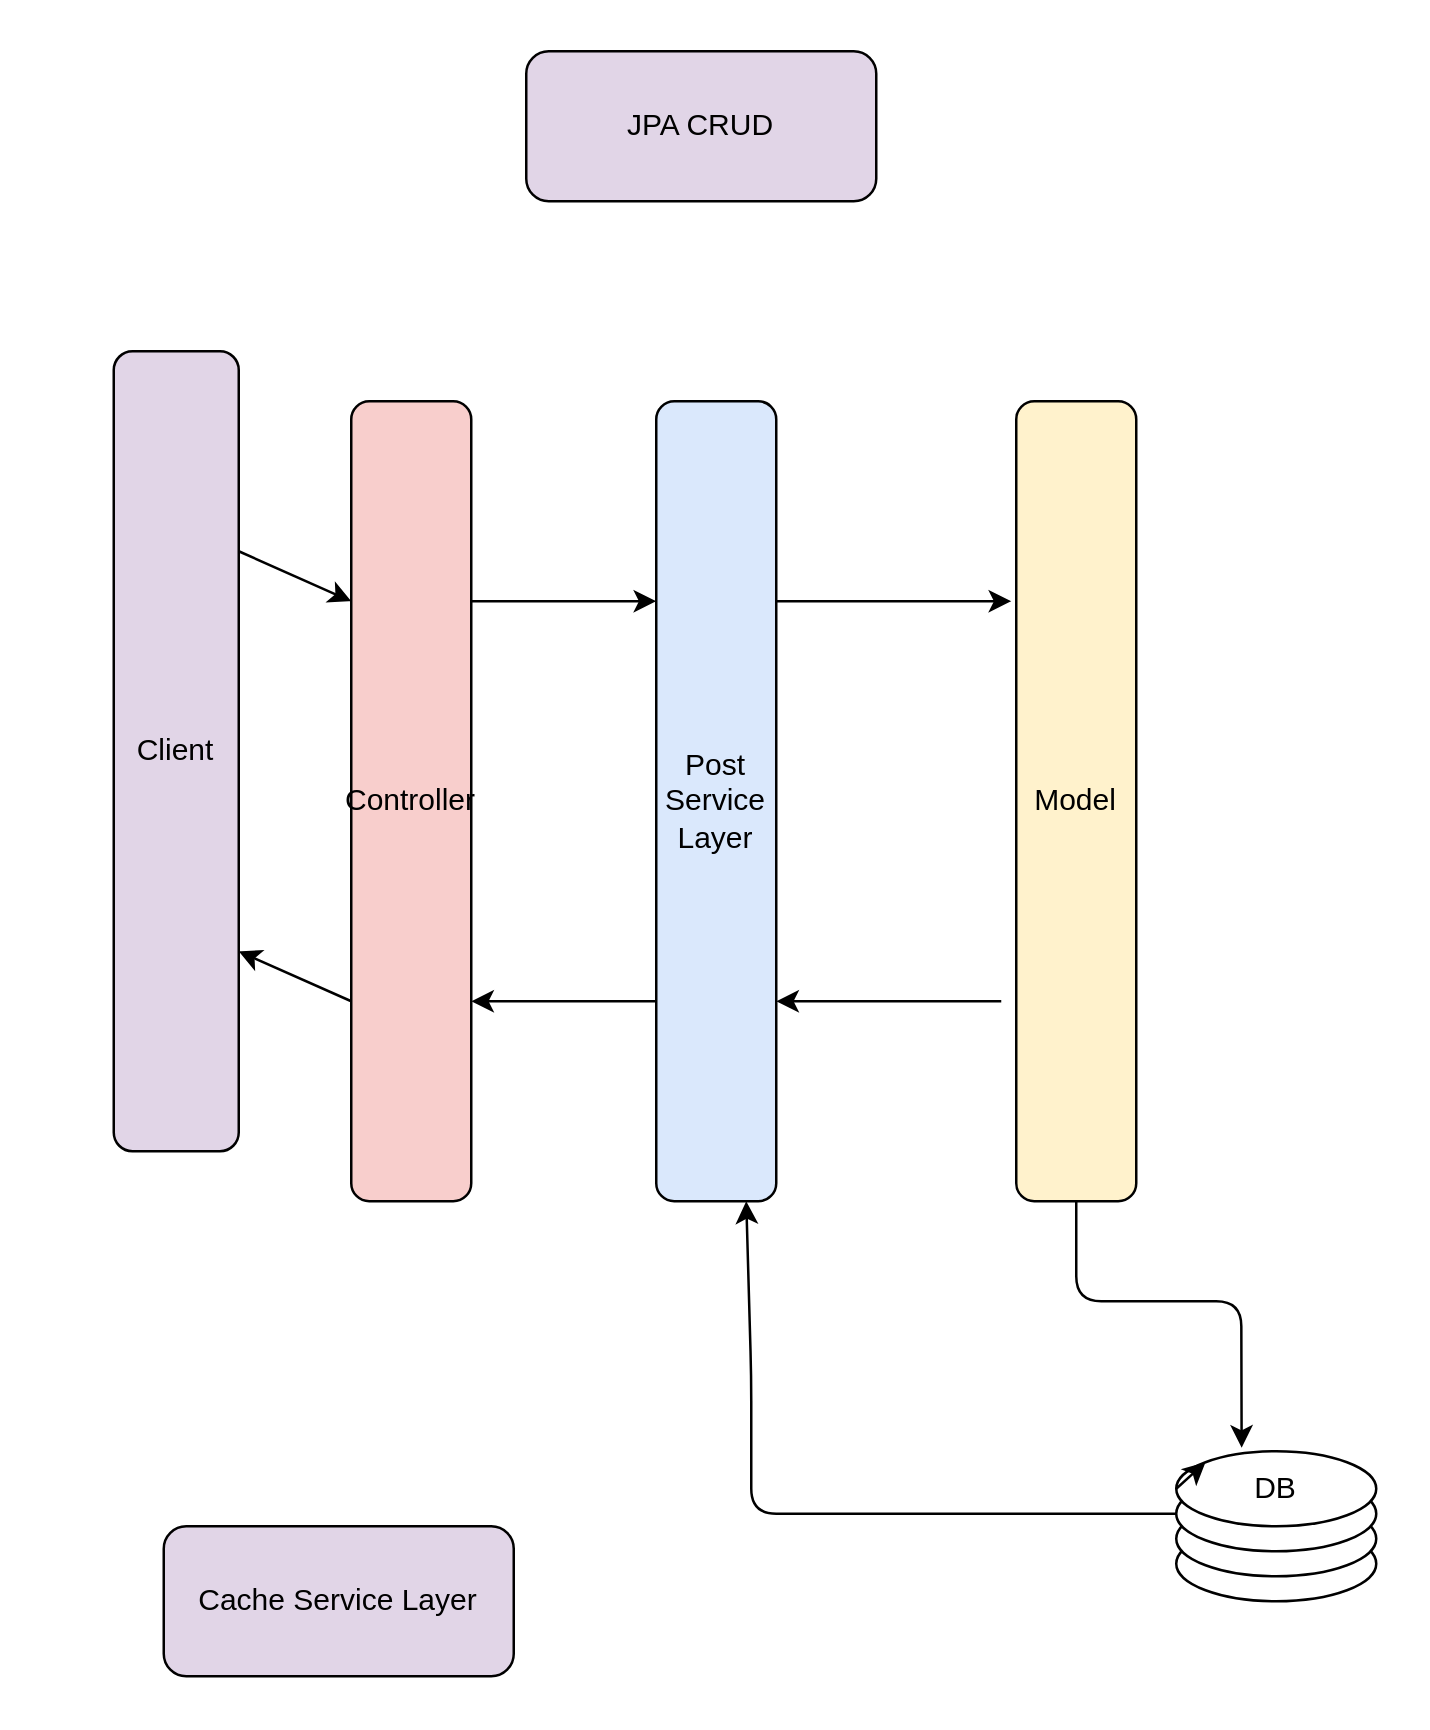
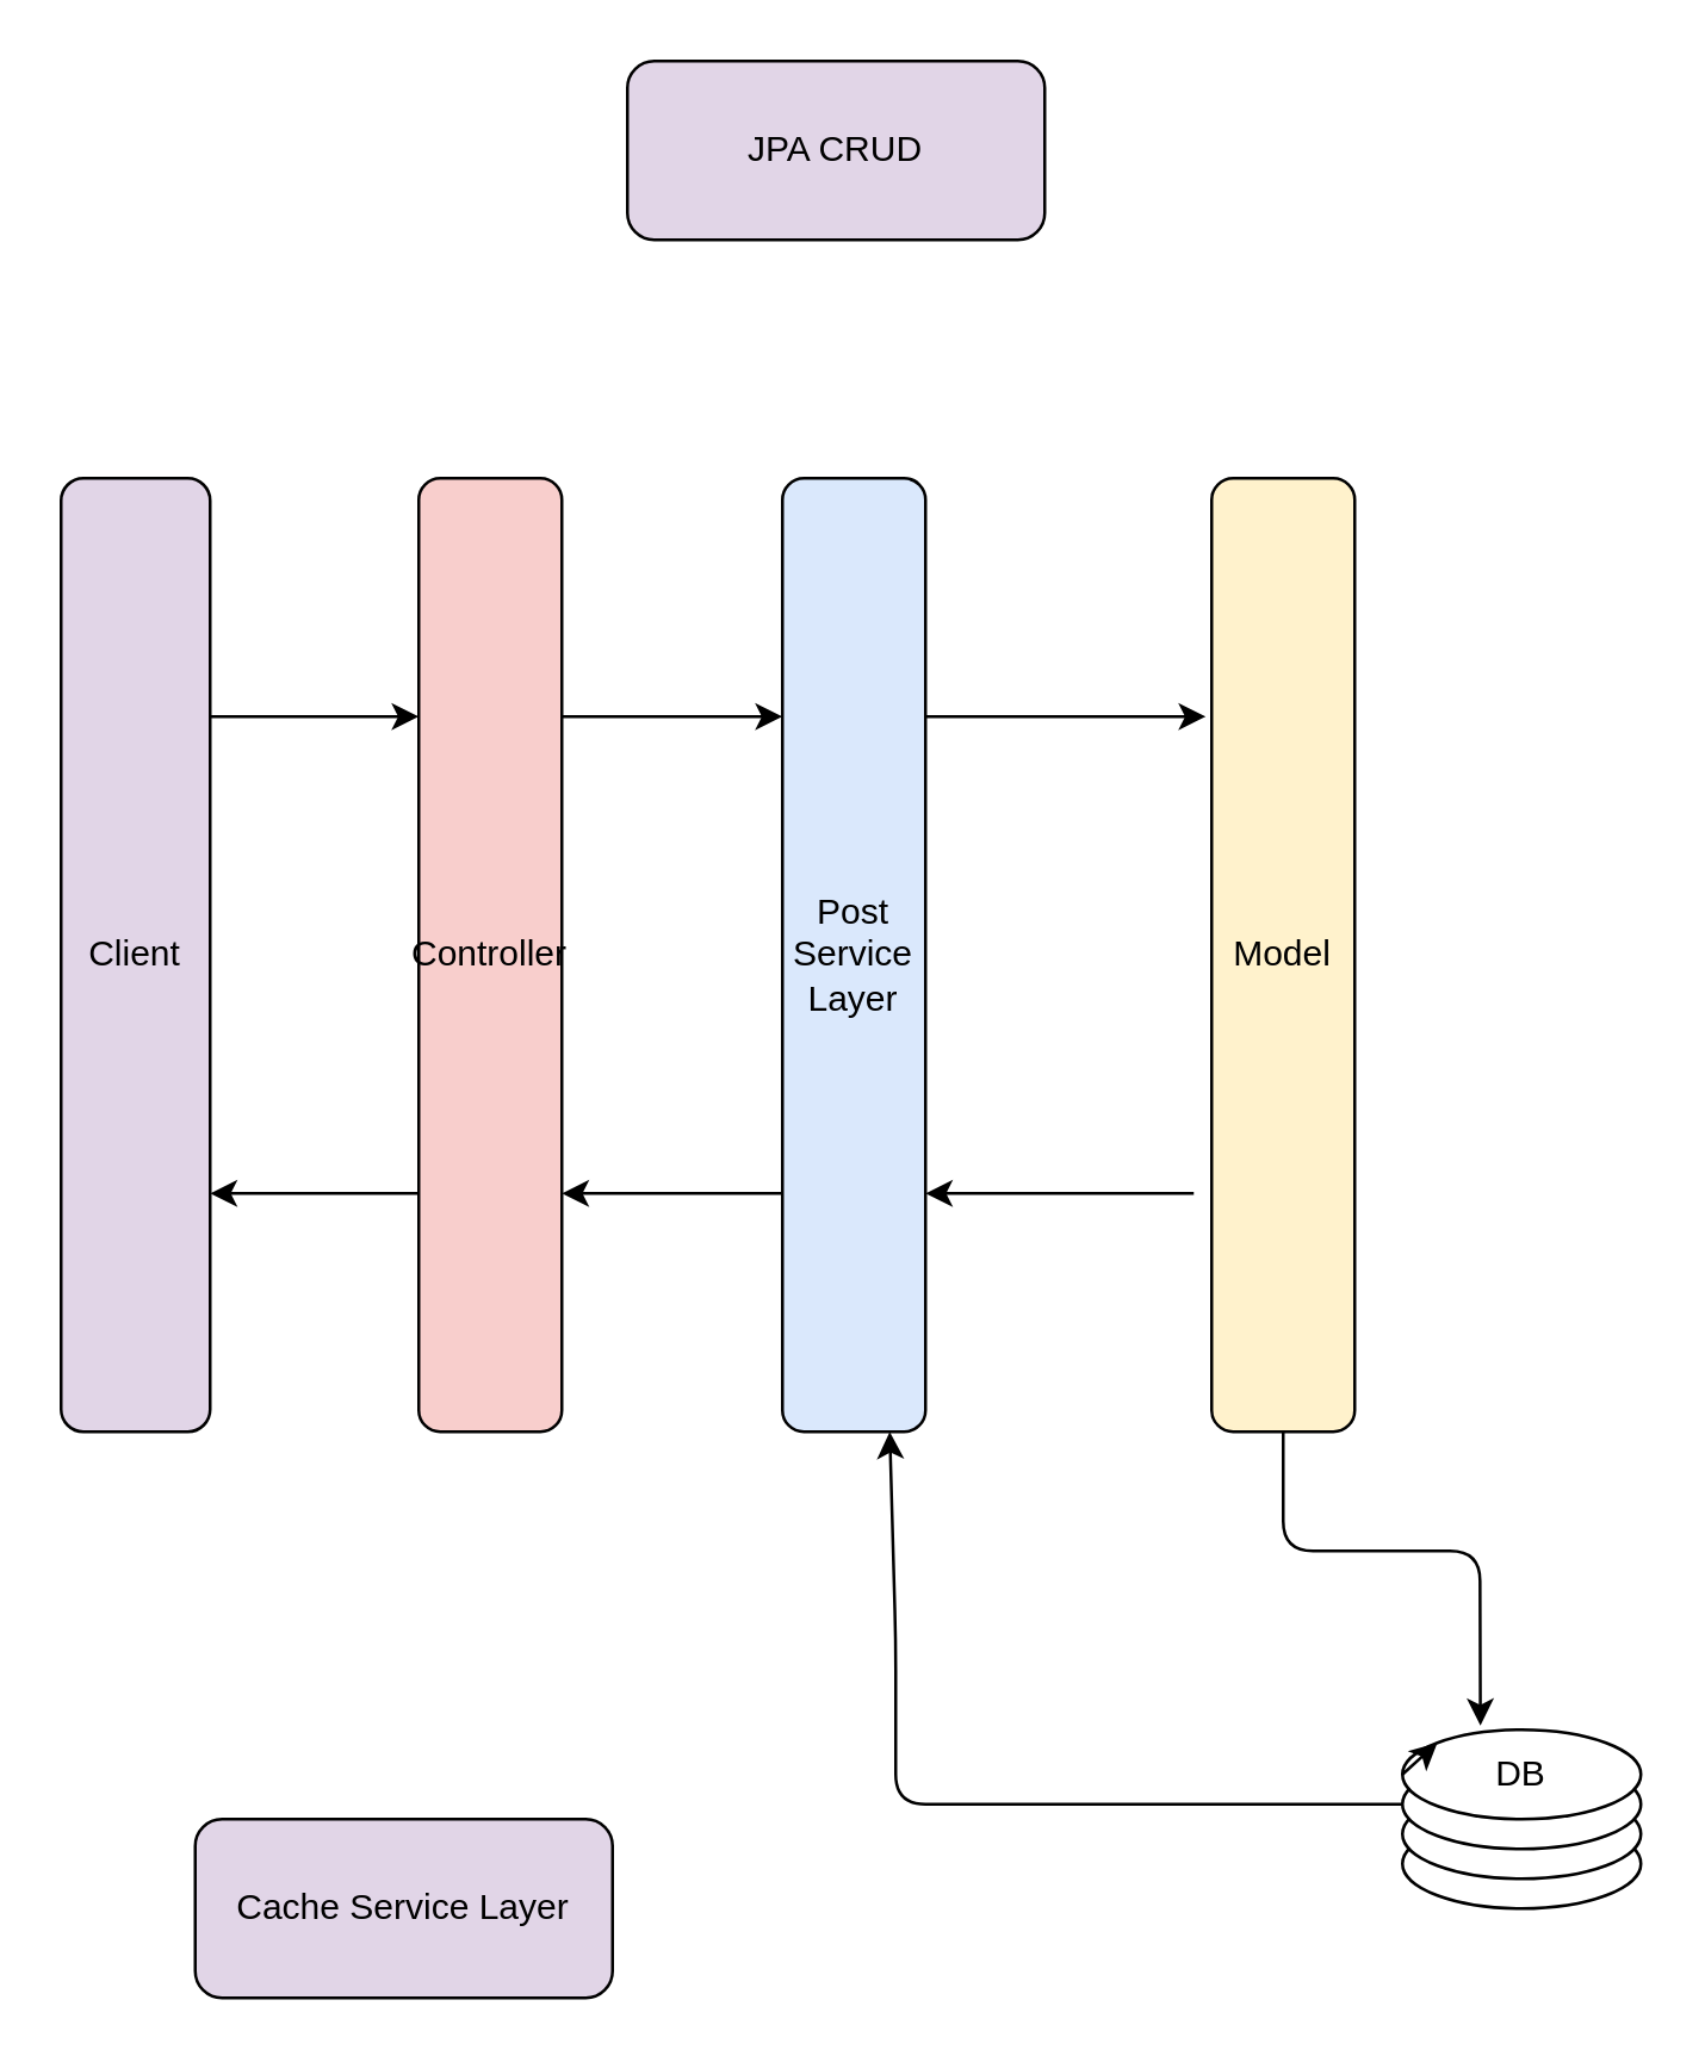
  <mxCell id="0" />
  <mxCell id="1" parent="0" />
  <mxCell id="2" style="edgeStyle=none;html=1;exitX=0;exitY=0.75;exitDx=0;exitDy=0;entryX=1;entryY=0.75;entryDx=0;entryDy=0;" edge="1" parent="1" source="3" target="7"><mxGeometry relative="1" as="geometry" /></mxCell>
  <mxCell id="3" value="Post Service Layer" style="rounded=1;whiteSpace=wrap;html=1;fillColor=#dae8fc;" parent="1" vertex="1"><mxGeometry x="262" width="48" height="320" as="geometry" y="160" /></mxCell>
  <mxCell id="4" style="edgeStyle=none;html=1;exitX=0.5;exitY=1;exitDx=0;exitDy=0;entryX=0.327;entryY=-0.047;entryDx=0;entryDy=0;entryPerimeter=0;" edge="1" parent="1" source="5" target="15"><mxGeometry relative="1" as="geometry"><Array as="points"><mxPoint x="430" y="520" /><mxPoint x="496" y="520" /></Array></mxGeometry></mxCell>
  <mxCell id="5" value="Model" style="rounded=1;whiteSpace=wrap;html=1;fillColor=#fff2cc;" parent="1" vertex="1"><mxGeometry x="406" width="48" height="320" as="geometry" y="160" /></mxCell>
  <mxCell id="6" style="edgeStyle=none;html=1;exitX=0;exitY=0.75;exitDx=0;exitDy=0;entryX=1;entryY=0.75;entryDx=0;entryDy=0;" edge="1" parent="1" source="7" target="10"><mxGeometry relative="1" as="geometry" /></mxCell>
  <mxCell id="7" value="Controller" style="rounded=1;whiteSpace=wrap;html=1;fillColor=#f8cecc;" parent="1" vertex="1"><mxGeometry x="140" width="48" height="320" as="geometry" y="160" /></mxCell>
  <mxCell id="8" value="JPA CRUD" style="rounded=1;whiteSpace=wrap;html=1;fillColor=#e1d5e7;" parent="1" vertex="1"><mxGeometry x="210" y="20" width="140" height="60" as="geometry" /></mxCell>
  <mxCell id="9" style="edgeStyle=none;html=1;exitX=1;exitY=0.25;exitDx=0;exitDy=0;entryX=0;entryY=0.25;entryDx=0;entryDy=0;" edge="1" parent="1" source="10" target="7"><mxGeometry relative="1" as="geometry"><mxPoint x="120" y="239" as="targetPoint" /></mxGeometry></mxCell>
- <mxCell id="10" value="Client" style="rounded=1;whiteSpace=wrap;html=1;fillColor=#e1d5e7;" vertex="1" parent="1"><mxGeometry x="45" y="140" width="50" height="320" as="geometry" /></mxCell>
+ <mxCell id="10" value="Client" style="rounded=1;whiteSpace=wrap;html=1;fillColor=#e1d5e7;" vertex="1" parent="1"><mxGeometry x="20" width="50" height="320" as="geometry" y="160" /></mxCell>
  <mxCell id="11" value="" style="ellipse;whiteSpace=wrap;html=1;" vertex="1" parent="1"><mxGeometry x="470" y="610" width="80" height="30" as="geometry" /></mxCell>
  <mxCell id="12" value="" style="ellipse;whiteSpace=wrap;html=1;" vertex="1" parent="1"><mxGeometry x="470" y="600" width="80" height="30" as="geometry" /></mxCell>
  <mxCell id="13" style="edgeStyle=none;html=1;exitX=0;exitY=0.5;exitDx=0;exitDy=0;entryX=0.75;entryY=1;entryDx=0;entryDy=0;" edge="1" parent="1" source="14" target="3"><mxGeometry relative="1" as="geometry"><Array as="points"><mxPoint x="300" y="605" /><mxPoint x="300" y="550" /></Array></mxGeometry></mxCell>
  <mxCell id="14" value="" style="ellipse;whiteSpace=wrap;html=1;" vertex="1" parent="1"><mxGeometry x="470" y="590" width="80" height="30" as="geometry" /></mxCell>
  <mxCell id="15" value="DB" style="ellipse;whiteSpace=wrap;html=1;" vertex="1" parent="1"><mxGeometry x="470" y="580" width="80" height="30" as="geometry" /></mxCell>
  <mxCell id="16" style="edgeStyle=none;html=1;exitX=0;exitY=0.5;exitDx=0;exitDy=0;entryX=0;entryY=0;entryDx=0;entryDy=0;" edge="1" parent="1" source="15" target="15"><mxGeometry relative="1" as="geometry" /></mxCell>
  <mxCell id="17" style="edgeStyle=none;html=1;exitX=1;exitY=0.25;exitDx=0;exitDy=0;entryX=0;entryY=0.25;entryDx=0;entryDy=0;" edge="1" parent="1" target="3"><mxGeometry relative="1" as="geometry"><mxPoint x="188" y="240" as="sourcePoint" /><mxPoint x="258" y="240" as="targetPoint" /></mxGeometry></mxCell>
  <mxCell id="18" style="edgeStyle=none;html=1;entryX=0;entryY=0.25;entryDx=0;entryDy=0;" edge="1" parent="1"><mxGeometry relative="1" as="geometry"><mxPoint x="310" y="240" as="sourcePoint" /><mxPoint x="404" y="240" as="targetPoint" /></mxGeometry></mxCell>
  <mxCell id="19" style="edgeStyle=none;html=1;entryX=1;entryY=0.75;entryDx=0;entryDy=0;" edge="1" parent="1"><mxGeometry relative="1" as="geometry"><mxPoint x="400" y="400" as="sourcePoint" /><mxPoint x="310" y="400" as="targetPoint" /><Array as="points"><mxPoint x="310" y="400" /></Array></mxGeometry></mxCell>
  <mxCell id="20" value="Cache Service Layer" style="rounded=1;whiteSpace=wrap;html=1;fillColor=#e1d5e7;" vertex="1" parent="1"><mxGeometry x="65" y="610" width="140" height="60" as="geometry" /></mxCell>
